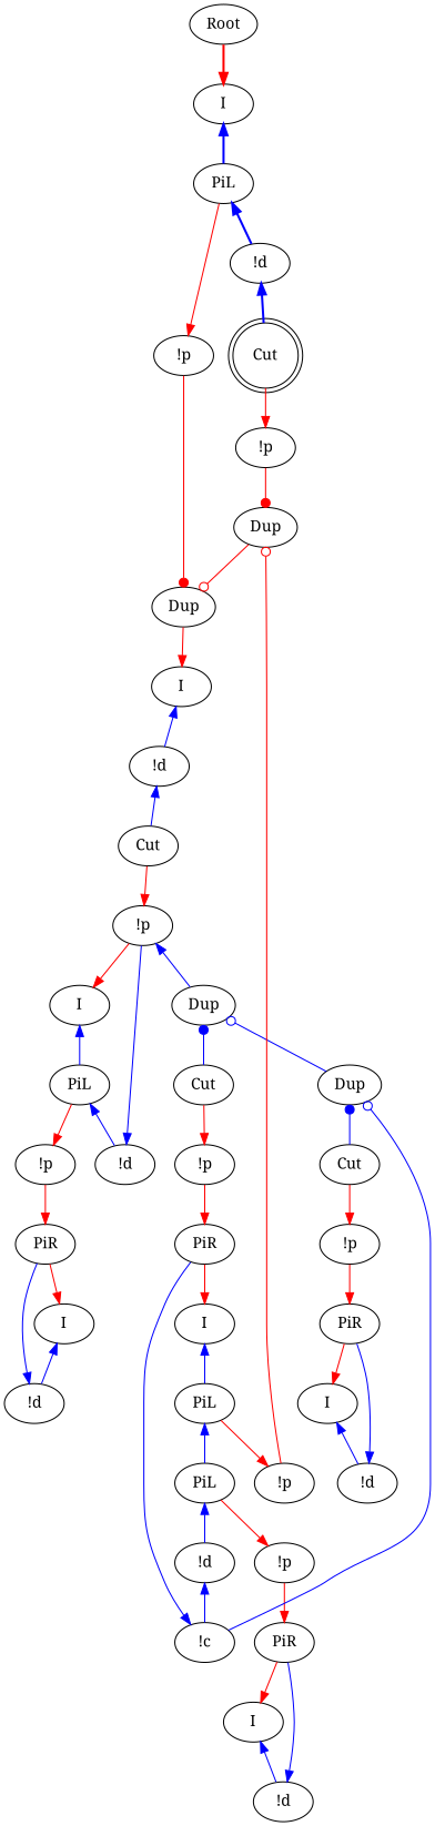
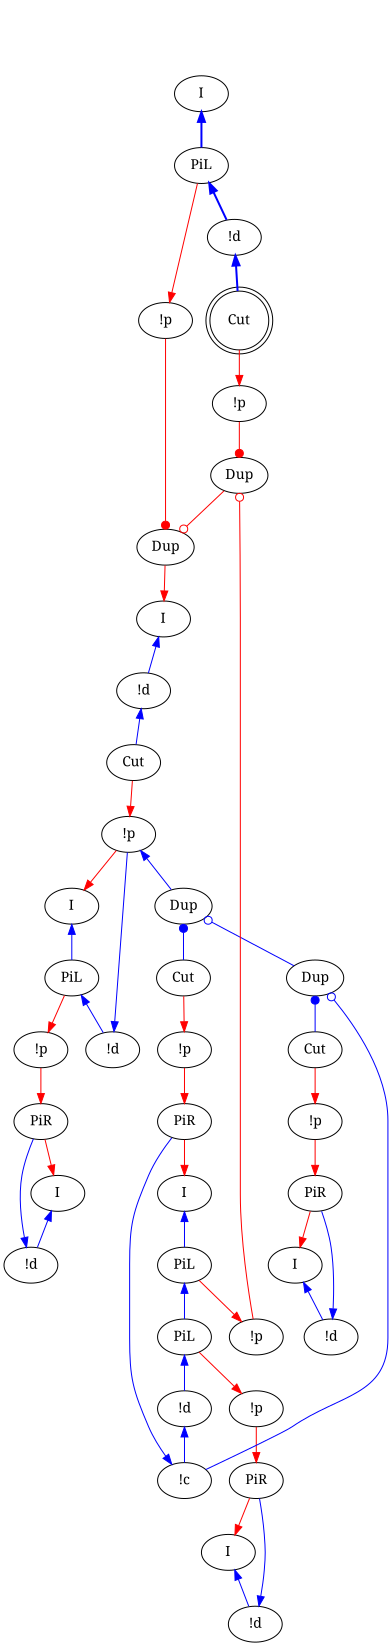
  digraph {
    fontname="Noto Serif"
    node [fontname="Noto Serif"]
    edge [color=blue fontname="Noto Serif" dir=back]
-   n1 [label=Root]
    n2 [label=I]
    n3 [label=I]
    n4 [label="!d"]
    n5 [label=Cut]
    n6 [label="!p"]
    n7 [label=I]
    n8 [label=Dup]
    n9 [label="!d"]
    n10 [label=PiL]
    n11 [label="!p"]
    n12 [label=PiL]
    n13 [label="!p"]
    n14 [label=PiR]
    n15 [label=Cut]
    n16 [label=I]
    n17 [label="!c"]
    n18 [label="!d"]
    n19 [label=PiL]
    n20 [label="!p"]
    n21 [label=PiL]
    n22 [label="!p"]
    n23 [label=PiR]
    n24 [label="!p"]
    n25 [label=PiR]
    n26 [label=Cut]
    n27 [label=I]
    n28 [label=I]
    n29 [label="!d"]
    n30 [label="!d"]
    n31 [label=PiR]
    n32 [label=I]
    n33 [label=Cut shape=doublecircle]
    n34 [label="!p"]
    n35 [label="!d"]
    n36 [label="!d"]
    n37 [label="!p"]
    n38 [label=Dup]
    n39 [label=Dup]
    n40 [label=Dup]
-   n1 -> n2 [color=red penwidth=2 dir=""]
    n2 -> n12 [penwidth=2]
    n3 -> n4
    n4 -> n5
    n5 -> n6 [color=red dir=""]
    n6 -> n7 [color=red dir=""]
    n6 -> n8
    n7 -> n10
    n8 -> n15 [arrowtail=dot]
    n8 -> n39 [arrowtail=odot]
    n9 -> n6
    n10 -> n9
    n10 -> n11 [color=red dir=""]
    n11 -> n23 [color=red dir=""]
    n12 -> n35 [penwidth=2]
    n12 -> n37 [color=red dir=""]
    n13 -> n14 [color=red dir=""]
    n14 -> n16 [color=red dir=""]
    n15 -> n13 [color=red dir=""]
    n16 -> n21
    n17 -> n14
    n18 -> n17
    n19 -> n18
    n19 -> n20 [color=red dir=""]
    n20 -> n31 [color=red dir=""]
    n21 -> n19
    n21 -> n22 [color=red dir=""]
    n22 -> n40 [arrowhead=odot color=red dir=""]
    n23 -> n27 [color=red dir=""]
    n24 -> n25 [color=red dir=""]
    n25 -> n28 [color=red dir=""]
    n26 -> n24 [color=red dir=""]
    n27 -> n29
    n28 -> n30
    n29 -> n23
    n30 -> n25
    n31 -> n32 [color=red dir=""]
    n32 -> n36
    n33 -> n34 [color=red dir=""]
    n34 -> n40 [arrowhead=dot color=red dir=""]
    n35 -> n33 [penwidth=2]
    n36 -> n31
    n37 -> n38 [arrowhead=dot color=red dir=""]
    n38 -> n3 [color=red dir=""]
    n39 -> n17 [arrowtail=odot]
    n39 -> n26 [arrowtail=dot]
    n40 -> n38 [arrowhead=odot color=red dir=""]
  }
